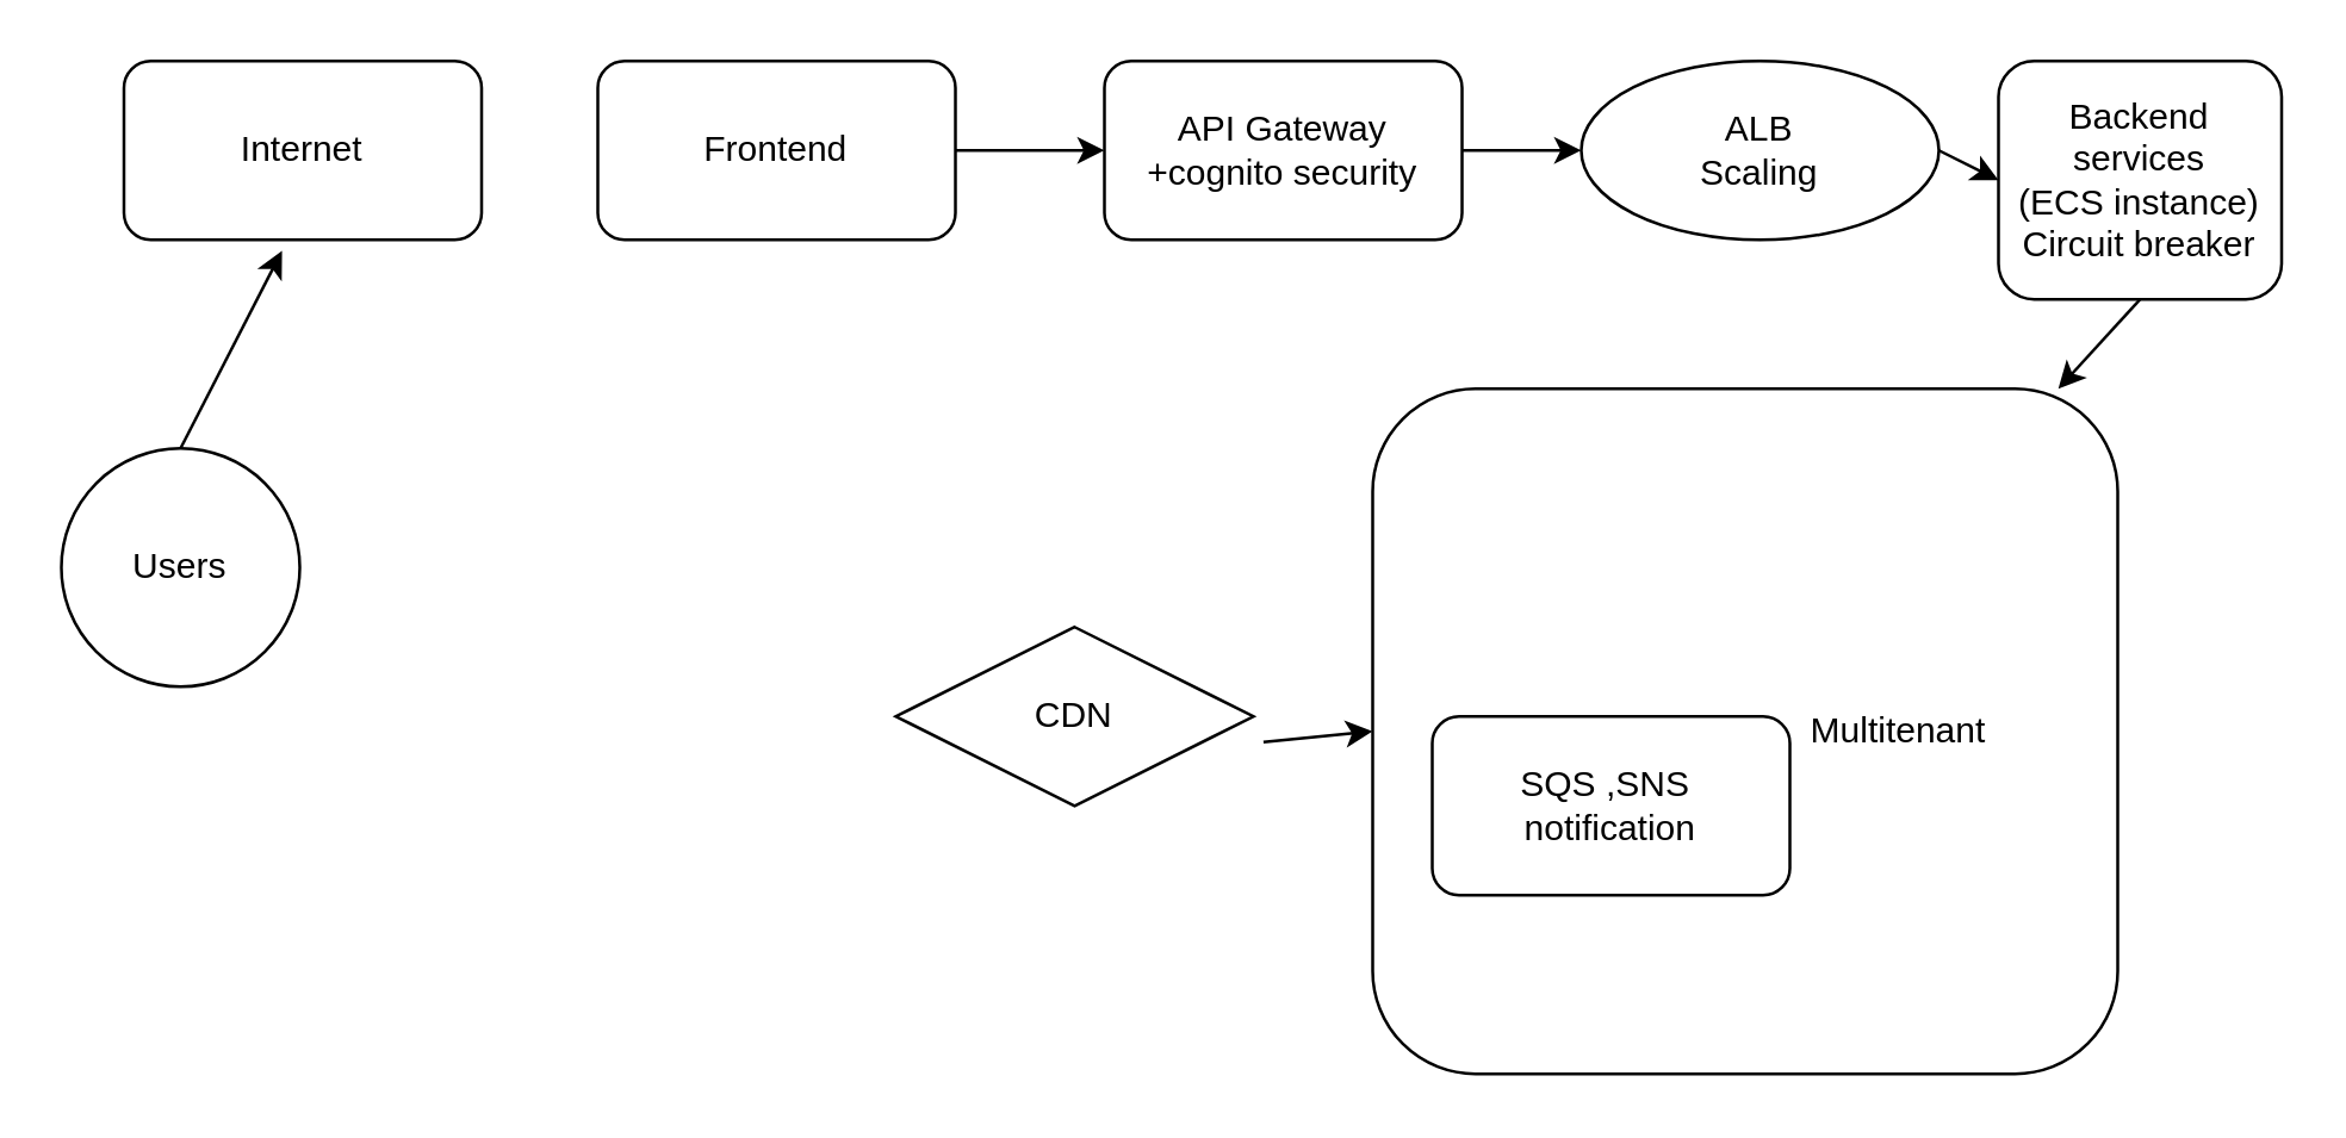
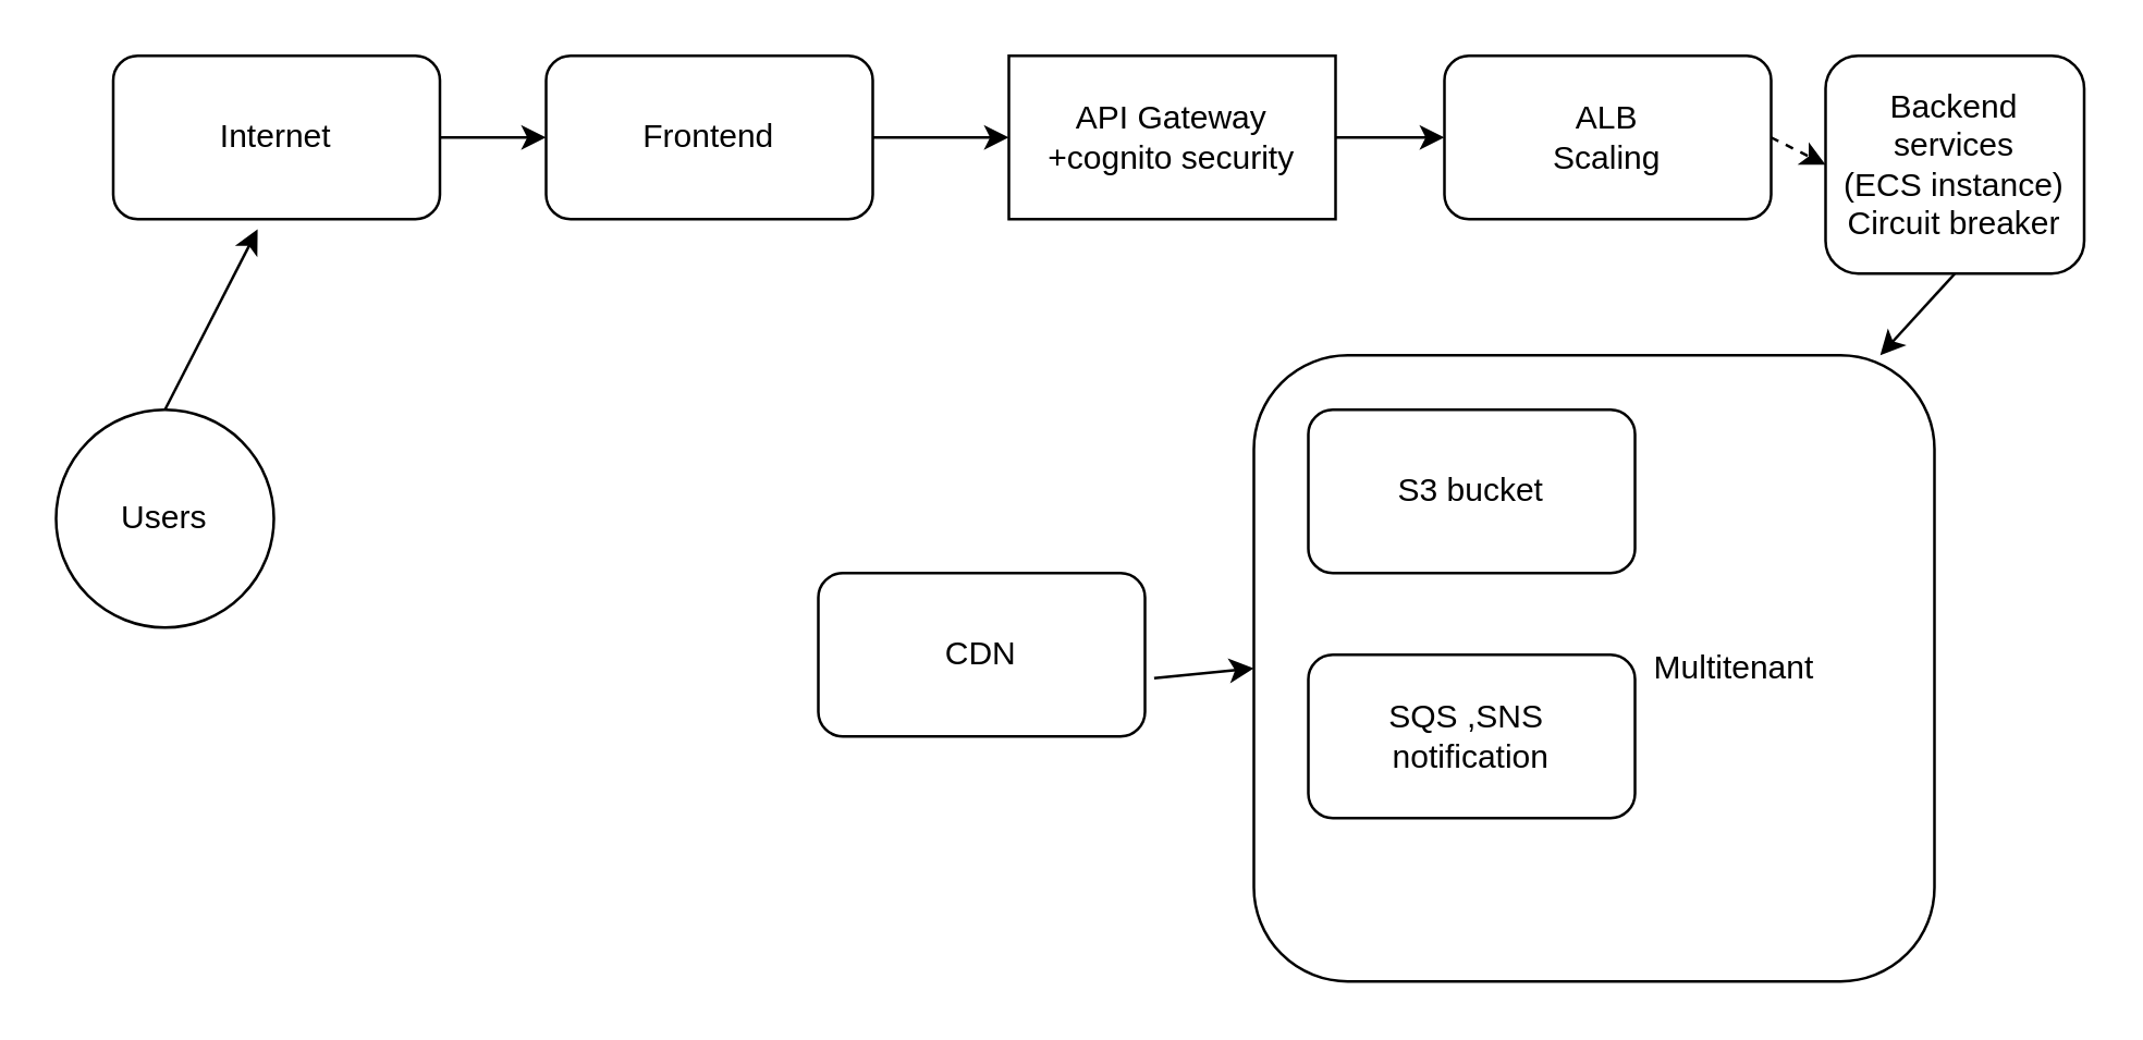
  <mxCell id="0" />
  <mxCell id="1" parent="0" />
+ <mxCell id="2" style="edgeStyle=orthogonalEdgeStyle;rounded=0;orthogonalLoop=1;jettySize=auto;html=1;exitX=1;exitY=0.5;exitDx=0;exitDy=0;" edge="1" parent="1" source="3" target="5"><mxGeometry relative="1" as="geometry" /></mxCell>
  <mxCell id="3" value="Internet" style="rounded=1;whiteSpace=wrap;html=1;" vertex="1" parent="1"><mxGeometry x="41" y="20" width="120" height="60" as="geometry" /></mxCell>
- <mxCell id="4" value="API Gateway +cognito security" style="rounded=1;whiteSpace=wrap;html=1;" vertex="1" parent="1"><mxGeometry x="370" y="20" width="120" height="60" as="geometry" /></mxCell>
+ <mxCell id="4" value="API Gateway +cognito security" style="whiteSpace=wrap;html=1;rounded=0;" vertex="1" parent="1"><mxGeometry x="370" y="20" width="120" height="60" as="geometry" /></mxCell>
  <mxCell id="5" value="Frontend" style="rounded=1;whiteSpace=wrap;html=1;" vertex="1" parent="1"><mxGeometry x="200" y="20" width="120" height="60" as="geometry" /></mxCell>
- <mxCell id="6" value="ALB&lt;br&gt;Scaling" style="ellipse;whiteSpace=wrap;html=1;" vertex="1" parent="1"><mxGeometry x="530" y="20" width="120" height="60" as="geometry" /></mxCell>
+ <mxCell id="6" value="ALB&lt;br&gt;Scaling" style="rounded=1;whiteSpace=wrap;html=1;" vertex="1" parent="1"><mxGeometry x="530" y="20" width="120" height="60" as="geometry" /></mxCell>
  <mxCell id="7" value="&amp;nbsp; &amp;nbsp; &amp;nbsp; &amp;nbsp; &amp;nbsp; &amp;nbsp; &amp;nbsp; &amp;nbsp; &amp;nbsp; &amp;nbsp; &amp;nbsp; &amp;nbsp; &amp;nbsp; &amp;nbsp; &amp;nbsp; &amp;nbsp;Multitenant" style="rounded=1;whiteSpace=wrap;html=1;" vertex="1" parent="1"><mxGeometry x="460" y="130" width="250" height="230" as="geometry" /></mxCell>
+ <mxCell id="8" value="S3 bucket" style="rounded=1;whiteSpace=wrap;html=1;" vertex="1" parent="1"><mxGeometry x="480" y="150" width="120" height="60" as="geometry" /></mxCell>
  <mxCell id="9" value="SQS ,SNS&amp;nbsp; notification" style="rounded=1;whiteSpace=wrap;html=1;" vertex="1" parent="1"><mxGeometry x="480" y="240" width="120" height="60" as="geometry" /></mxCell>
  <mxCell id="10" value="Backend services&lt;br&gt;(ECS instance)&lt;br&gt;Circuit breaker" style="rounded=1;whiteSpace=wrap;html=1;" vertex="1" parent="1"><mxGeometry x="670" y="20" width="95" height="80" as="geometry" /></mxCell>
  <mxCell id="11" value="" style="endArrow=classic;html=1;rounded=0;exitX=1;exitY=0.5;exitDx=0;exitDy=0;entryX=0;entryY=0.5;entryDx=0;entryDy=0;" edge="1" parent="1" source="5" target="4"><mxGeometry width="50" height="50" relative="1" as="geometry"><mxPoint x="360" y="150" as="sourcePoint" /><mxPoint x="410" y="100" as="targetPoint" /><Array as="points" /></mxGeometry></mxCell>
  <mxCell id="12" value="" style="endArrow=classic;html=1;rounded=0;exitX=1;exitY=0.5;exitDx=0;exitDy=0;entryX=0;entryY=0.5;entryDx=0;entryDy=0;" edge="1" parent="1" source="4" target="6"><mxGeometry width="50" height="50" relative="1" as="geometry"><mxPoint x="360" y="150" as="sourcePoint" /><mxPoint x="410" y="100" as="targetPoint" /></mxGeometry></mxCell>
- <mxCell id="13" value="" style="endArrow=classic;html=1;rounded=0;entryX=0;entryY=0.5;entryDx=0;entryDy=0;exitX=1;exitY=0.5;exitDx=0;exitDy=0;" edge="1" parent="1" source="6" target="10"><mxGeometry width="50" height="50" relative="1" as="geometry"><mxPoint x="360" y="150" as="sourcePoint" /><mxPoint x="410" y="100" as="targetPoint" /></mxGeometry></mxCell>
+ <mxCell id="13" value="" style="endArrow=classic;html=1;rounded=0;entryX=0;entryY=0.5;entryDx=0;entryDy=0;exitX=1;exitY=0.5;exitDx=0;exitDy=0;dashed=1;" edge="1" parent="1" source="6" target="10"><mxGeometry width="50" height="50" relative="1" as="geometry"><mxPoint x="360" y="150" as="sourcePoint" /><mxPoint x="410" y="100" as="targetPoint" /></mxGeometry></mxCell>
  <mxCell id="14" value="" style="endArrow=classic;html=1;rounded=0;exitX=0.5;exitY=1;exitDx=0;exitDy=0;" edge="1" parent="1" source="10" target="7"><mxGeometry width="50" height="50" relative="1" as="geometry"><mxPoint x="360" y="150" as="sourcePoint" /><mxPoint x="410" y="100" as="targetPoint" /></mxGeometry></mxCell>
- <mxCell id="15" value="CDN" style="rhombus;whiteSpace=wrap;html=1;" vertex="1" parent="1"><mxGeometry x="300" y="210" width="120" height="60" as="geometry" /></mxCell>
+ <mxCell id="15" value="CDN" style="rounded=1;whiteSpace=wrap;html=1;" vertex="1" parent="1"><mxGeometry x="300" y="210" width="120" height="60" as="geometry" /></mxCell>
  <mxCell id="16" value="" style="endArrow=classic;html=1;rounded=0;entryX=0;entryY=0.5;entryDx=0;entryDy=0;exitX=1.028;exitY=0.644;exitDx=0;exitDy=0;exitPerimeter=0;" edge="1" parent="1" source="15" target="7"><mxGeometry width="50" height="50" relative="1" as="geometry"><mxPoint x="360" y="150" as="sourcePoint" /><mxPoint x="410" y="100" as="targetPoint" /></mxGeometry></mxCell>
  <mxCell id="17" value="Users" style="ellipse;whiteSpace=wrap;html=1;aspect=fixed;" vertex="1" parent="1"><mxGeometry x="20" y="150" width="80" height="80" as="geometry" /></mxCell>
  <mxCell id="18" value="" style="endArrow=classic;html=1;rounded=0;exitX=0.5;exitY=0;exitDx=0;exitDy=0;entryX=0.442;entryY=1.061;entryDx=0;entryDy=0;entryPerimeter=0;" edge="1" parent="1" source="17" target="3"><mxGeometry width="50" height="50" relative="1" as="geometry"><mxPoint x="380" y="220" as="sourcePoint" /><mxPoint x="430" y="170" as="targetPoint" /></mxGeometry></mxCell>
